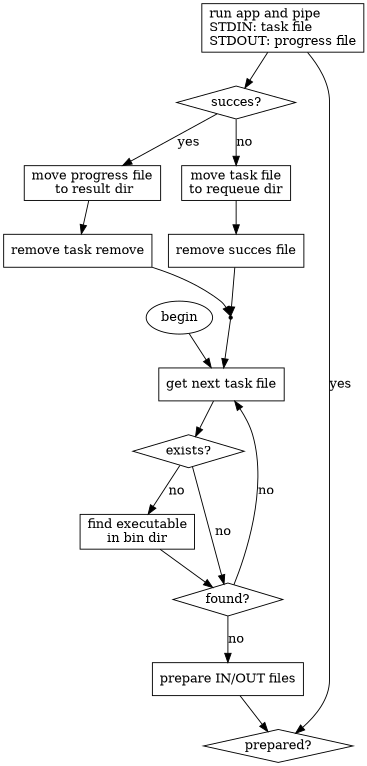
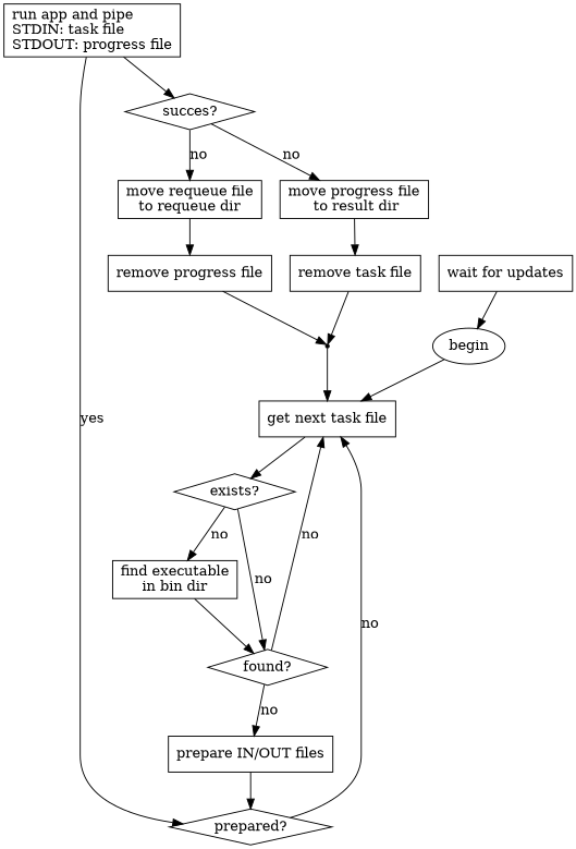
  digraph {
    node [shape=rect]
    begin [shape=oval]
    n2 [label="get next task file"]
    n3 [label="exists?" shape=diamond]
+   n4 [label="wait for updates"]
    n5 [label="find executable\nin bin dir"]
    n6 [label="found?" shape=diamond]
    n7 [label="prepare IN/OUT files"]
    n8 [label="prepared?" shape=diamond]
    n9 [align=left label="run app and pipe\lSTDIN: task file\lSTDOUT: progress file"]
    n10 [label="succes?" shape=diamond]
-   n11 [label="move task file\nto requeue dir"]
+   n11 [label="move requeue file\nto requeue dir"]
    n12 [label="move progress file\l to result dir"]
-   n13 [label="remove succes file"]
-   n14 [label="remove task remove"]
+   n13 [label="remove progress file"]
+   n14 [label="remove task file"]
    complete [shape=point]
    begin -> n2
    n2 -> n3
    n3 -> n5 [label=no]
    n3 -> n6 [label=no]
+   n4 -> begin
    n5 -> n6
    n6 -> n2 [label=no]
    n6 -> n7 [label=no]
    n7 -> n8
+   n8 -> n2 [label=no]
    n9 -> n8 [label=yes]
    n9 -> n10
    n10 -> n11 [label=no]
-   n10 -> n12 [label=yes]
+   n10 -> n12 [label=no]
    n11 -> n13
    n12 -> n14
    n13 -> complete
    n14 -> complete
    complete -> n2
  }
